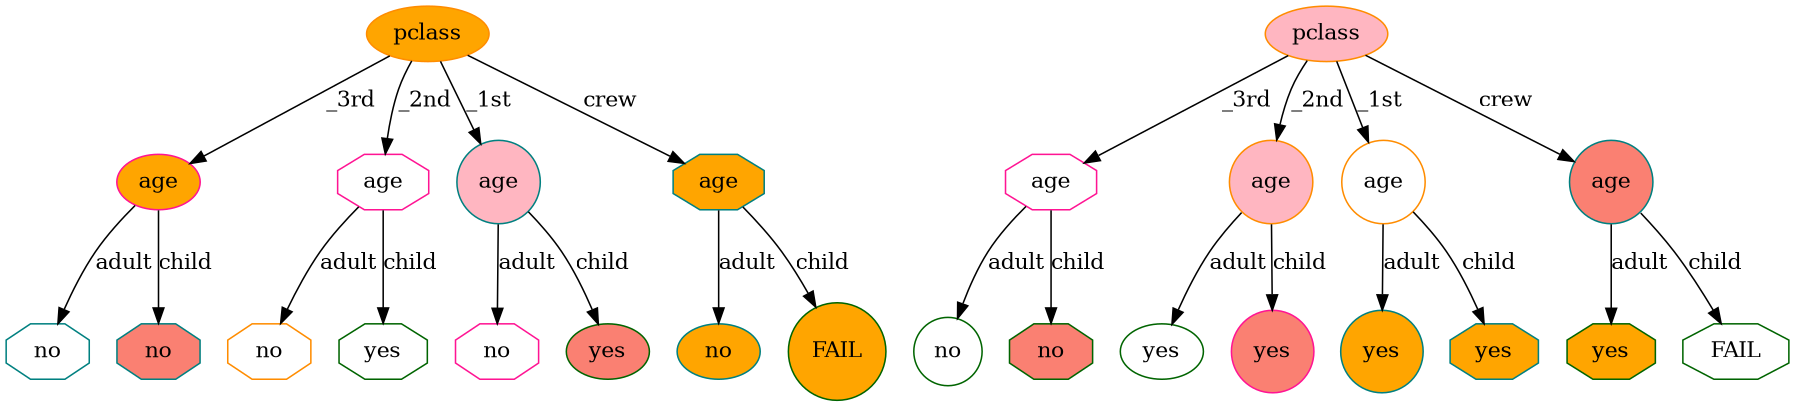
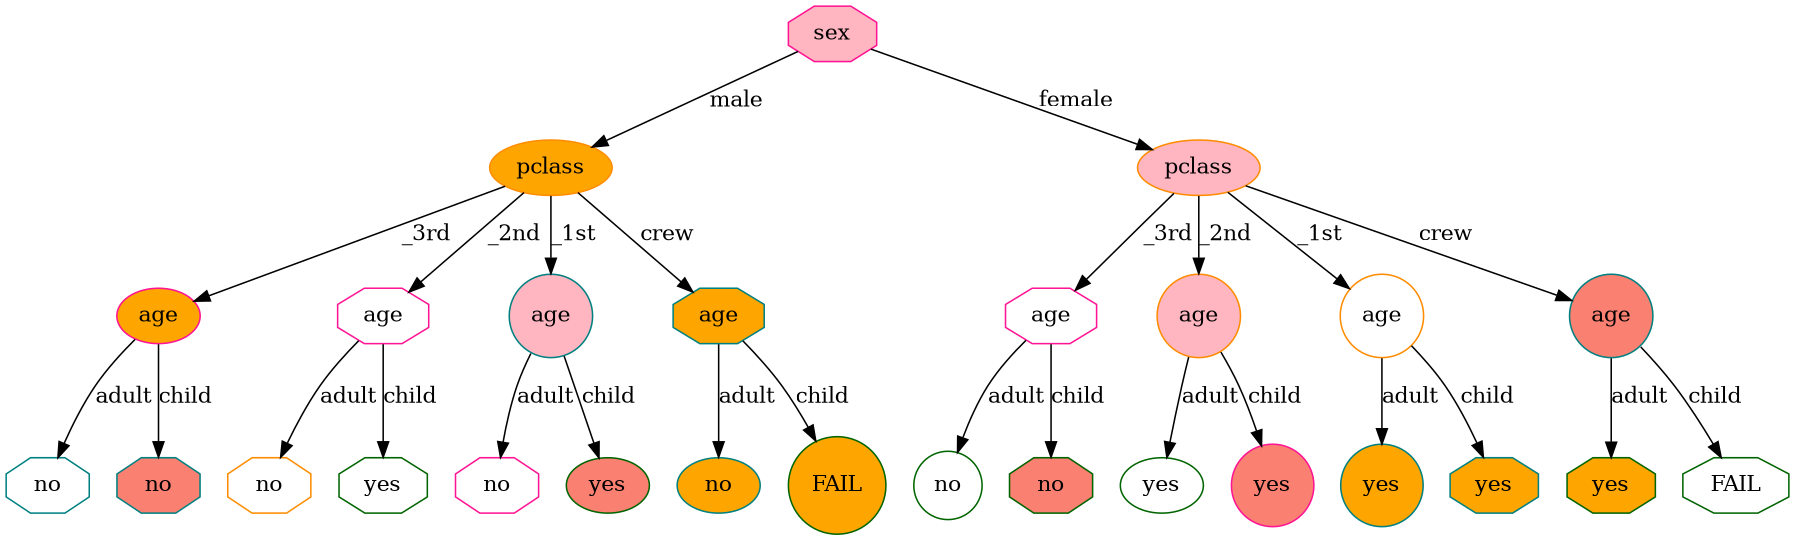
  digraph {
    node [style=filled fillcolor=white color=teal shape=octagon]
+   n1 [label=sex fillcolor=lightpink color=deeppink]
    n2 [label=pclass fillcolor=orange color=darkorange shape=ellipse]
    n3 [label=pclass fillcolor=lightpink color=darkorange shape=ellipse]
    n4 [label=age fillcolor=orange color=deeppink shape=ellipse]
    n5 [label=age color=deeppink]
    n6 [label=age fillcolor=lightpink shape=circle]
    n7 [label=age fillcolor=orange]
    n8 [label=no]
    n9 [label=no fillcolor=salmon]
    n10 [label=no color=darkorange]
    n11 [label=yes color=darkgreen]
    n12 [label=no color=deeppink]
    n13 [label=yes fillcolor=salmon color=darkgreen shape=ellipse]
    n14 [label=no fillcolor=orange shape=ellipse]
    n15 [label=FAIL fillcolor=orange color=darkgreen shape=circle]
    n16 [label=age color=deeppink]
    n17 [label=age fillcolor=lightpink color=darkorange shape=circle]
    n18 [label=age color=darkorange shape=circle]
    n19 [label=age fillcolor=salmon shape=circle]
    n20 [label=no color=darkgreen shape=circle]
    n21 [label=no fillcolor=salmon color=darkgreen]
    n22 [label=yes color=darkgreen shape=ellipse]
    n23 [label=yes fillcolor=salmon color=deeppink shape=circle]
    n24 [label=yes fillcolor=orange shape=circle]
    n25 [label=yes fillcolor=orange]
    n26 [label=yes fillcolor=orange color=darkgreen]
    n27 [label=FAIL color=darkgreen]
+   n1 -> n2 [label=male]
+   n1 -> n3 [label=female]
    n2 -> n4 [label=_3rd]
    n2 -> n5 [label=_2nd]
    n2 -> n6 [label=_1st]
    n2 -> n7 [label=crew]
    n3 -> n16 [label=_3rd]
    n3 -> n17 [label=_2nd]
    n3 -> n18 [label=_1st]
    n3 -> n19 [label=crew]
    n4 -> n8 [label=adult]
    n4 -> n9 [label=child]
    n5 -> n10 [label=adult]
    n5 -> n11 [label=child]
    n6 -> n12 [label=adult]
    n6 -> n13 [label=child]
    n7 -> n14 [label=adult]
    n7 -> n15 [label=child]
    n16 -> n20 [label=adult]
    n16 -> n21 [label=child]
    n17 -> n22 [label=adult]
    n17 -> n23 [label=child]
    n18 -> n24 [label=adult]
    n18 -> n25 [label=child]
    n19 -> n26 [label=adult]
    n19 -> n27 [label=child]
  }
